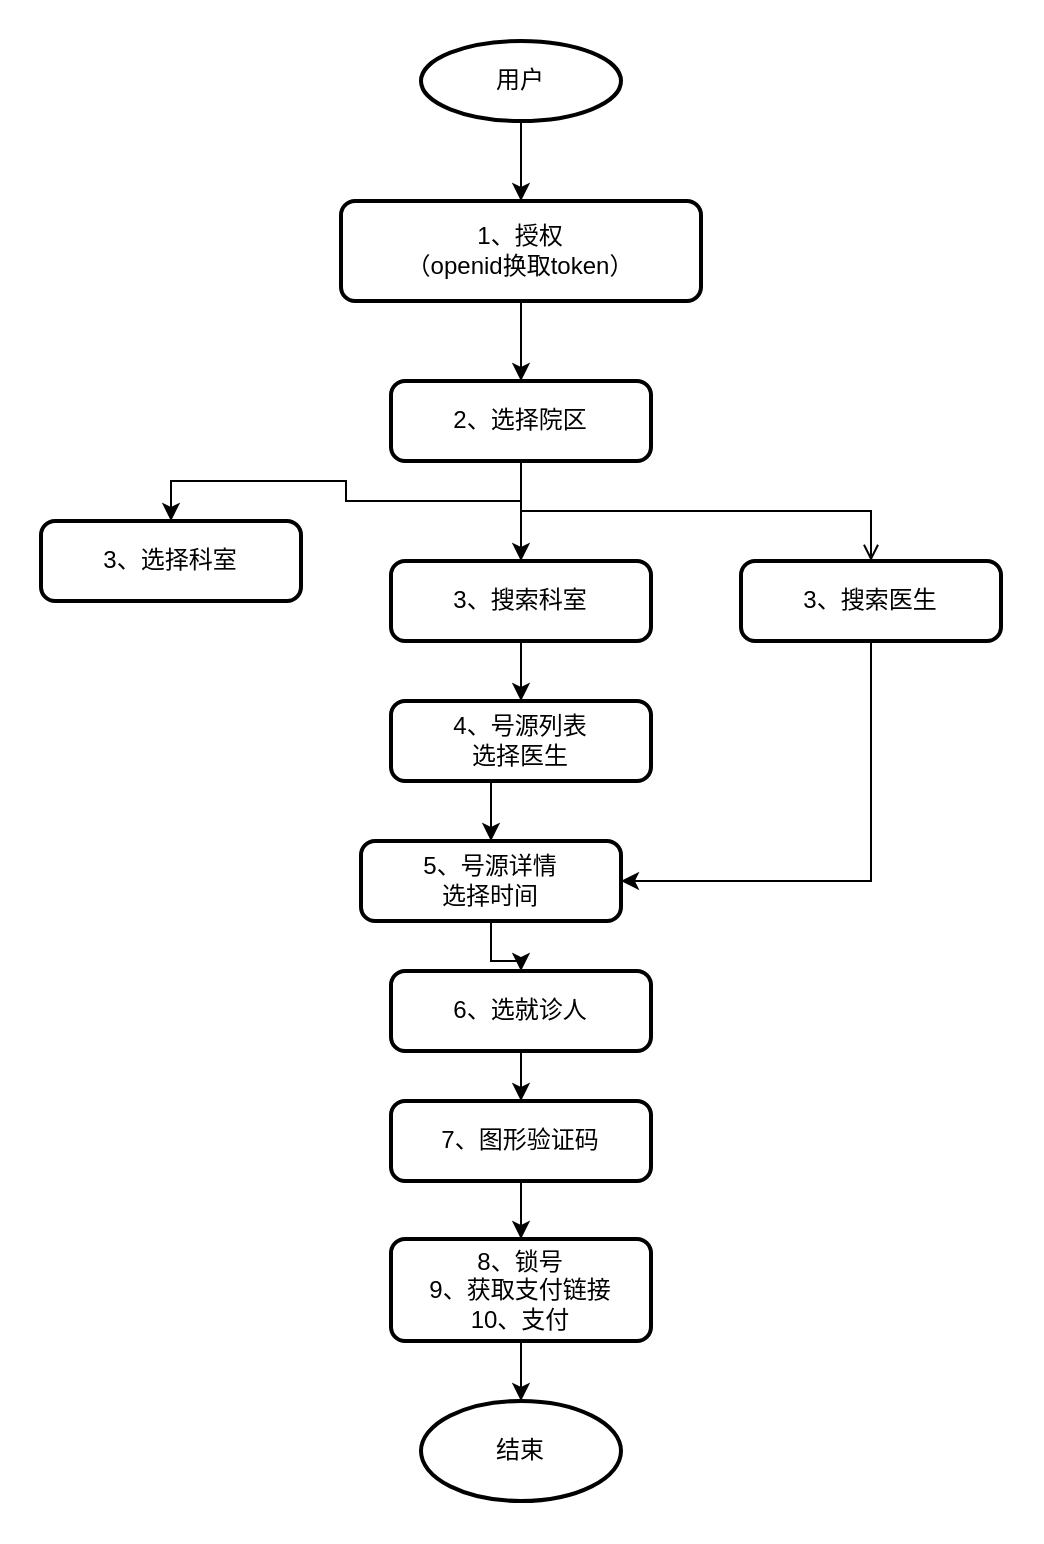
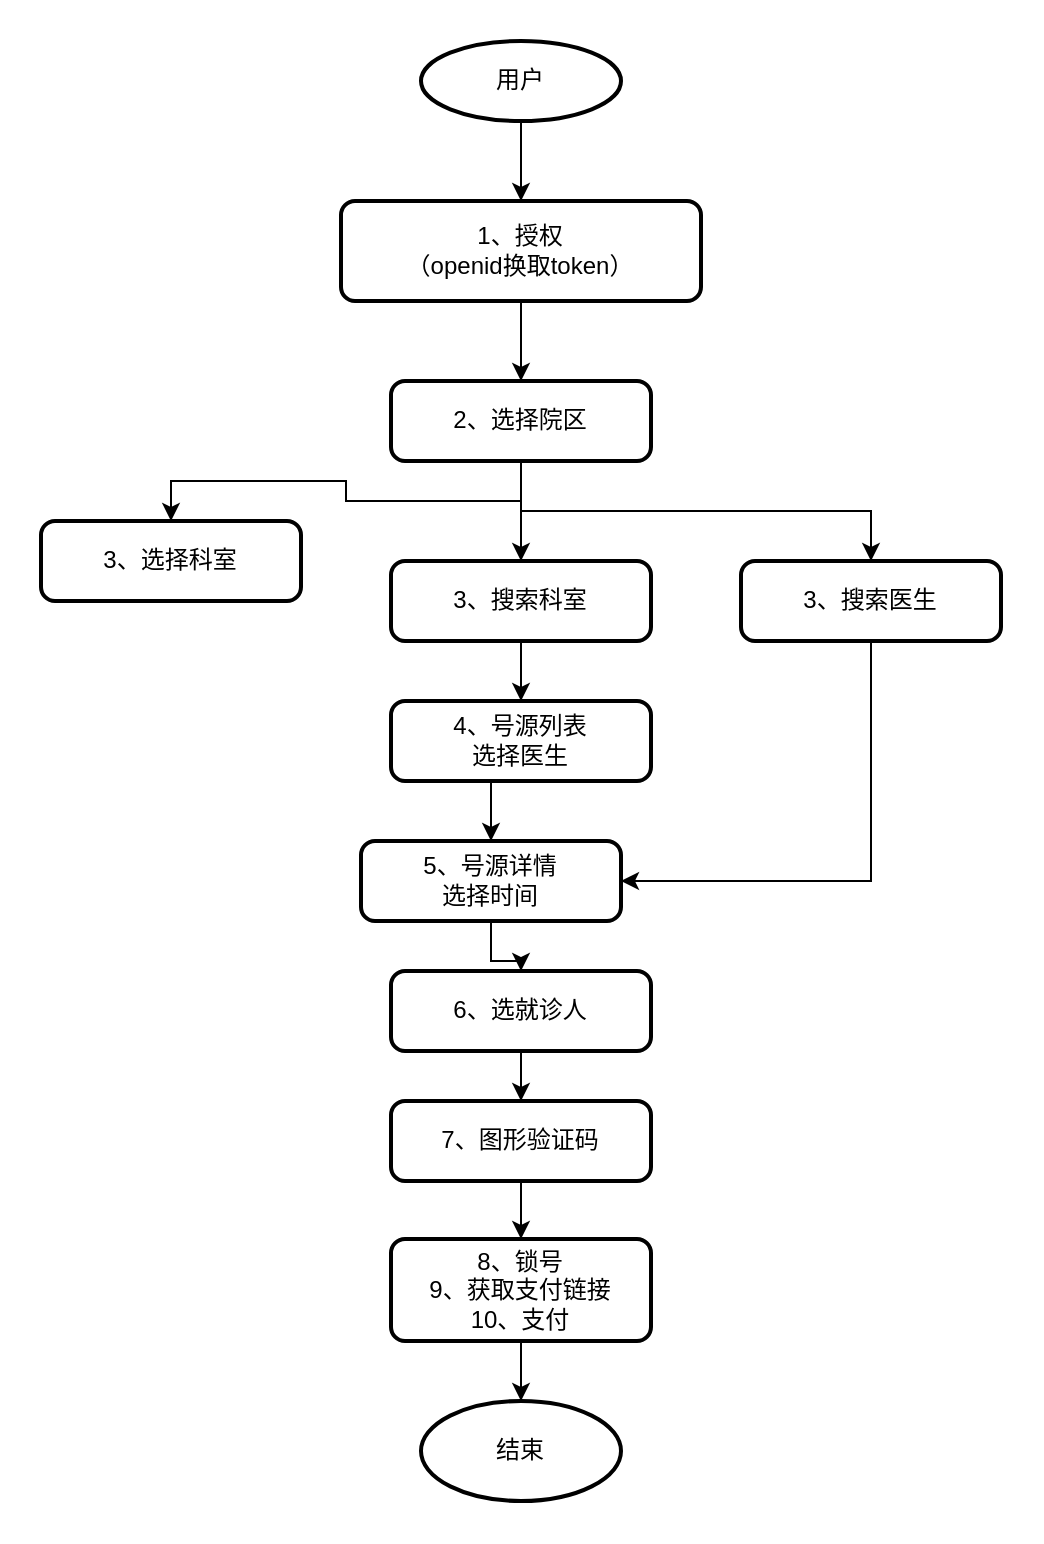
  <mxCell id="0" />
  <mxCell id="1" parent="0" />
  <mxCell id="2" style="edgeStyle=orthogonalEdgeStyle;rounded=0;orthogonalLoop=1;jettySize=auto;html=1;exitX=0.5;exitY=1;exitDx=0;exitDy=0;exitPerimeter=0;entryX=0.5;entryY=0;entryDx=0;entryDy=0;" edge="1" parent="1" source="3" target="5"><mxGeometry relative="1" as="geometry" /></mxCell>
  <mxCell id="3" value="用户" style="strokeWidth=2;html=1;shape=mxgraph.flowchart.start_1;whiteSpace=wrap;" vertex="1" parent="1"><mxGeometry x="210" y="20" width="100" height="40" as="geometry" /></mxCell>
  <mxCell id="4" style="edgeStyle=orthogonalEdgeStyle;rounded=0;orthogonalLoop=1;jettySize=auto;html=1;exitX=0.5;exitY=1;exitDx=0;exitDy=0;entryX=0.5;entryY=0;entryDx=0;entryDy=0;" edge="1" parent="1" source="5" target="9"><mxGeometry relative="1" as="geometry" /></mxCell>
  <mxCell id="5" value="1、授权&lt;br&gt;（openid换取token）" style="rounded=1;whiteSpace=wrap;html=1;absoluteArcSize=1;arcSize=14;strokeWidth=2;" vertex="1" parent="1"><mxGeometry x="170" y="100" width="180" height="50" as="geometry" /></mxCell>
  <mxCell id="6" style="edgeStyle=orthogonalEdgeStyle;rounded=0;orthogonalLoop=1;jettySize=auto;html=1;exitX=0.5;exitY=1;exitDx=0;exitDy=0;entryX=0.5;entryY=0;entryDx=0;entryDy=0;" edge="1" parent="1" source="9" target="11"><mxGeometry relative="1" as="geometry" /></mxCell>
  <mxCell id="7" style="edgeStyle=orthogonalEdgeStyle;rounded=0;orthogonalLoop=1;jettySize=auto;html=1;exitX=0.5;exitY=1;exitDx=0;exitDy=0;entryX=0.5;entryY=0;entryDx=0;entryDy=0;" edge="1" parent="1" source="9" target="12"><mxGeometry relative="1" as="geometry" /></mxCell>
- <mxCell id="8" style="edgeStyle=orthogonalEdgeStyle;rounded=0;orthogonalLoop=1;jettySize=auto;html=1;exitX=0.5;exitY=1;exitDx=0;exitDy=0;entryX=0.5;entryY=0;entryDx=0;entryDy=0;endArrow=open;" edge="1" parent="1" source="9" target="14"><mxGeometry relative="1" as="geometry" /></mxCell>
+ <mxCell id="8" style="edgeStyle=orthogonalEdgeStyle;rounded=0;orthogonalLoop=1;jettySize=auto;html=1;exitX=0.5;exitY=1;exitDx=0;exitDy=0;entryX=0.5;entryY=0;entryDx=0;entryDy=0;" edge="1" parent="1" source="9" target="14"><mxGeometry relative="1" as="geometry" /></mxCell>
  <mxCell id="9" value="2、选择院区" style="rounded=1;whiteSpace=wrap;html=1;absoluteArcSize=1;arcSize=14;strokeWidth=2;" vertex="1" parent="1"><mxGeometry x="195" y="190" width="130" height="40" as="geometry" /></mxCell>
  <mxCell id="10" style="edgeStyle=orthogonalEdgeStyle;rounded=0;orthogonalLoop=1;jettySize=auto;html=1;exitX=0.5;exitY=1;exitDx=0;exitDy=0;entryX=0.5;entryY=0;entryDx=0;entryDy=0;" edge="1" parent="1" source="11" target="16"><mxGeometry relative="1" as="geometry" /></mxCell>
  <mxCell id="11" value="3、搜索科室" style="rounded=1;whiteSpace=wrap;html=1;absoluteArcSize=1;arcSize=14;strokeWidth=2;" vertex="1" parent="1"><mxGeometry x="195" y="280" width="130" height="40" as="geometry" /></mxCell>
  <mxCell id="12" value="3、选择科室" style="rounded=1;whiteSpace=wrap;html=1;absoluteArcSize=1;arcSize=14;strokeWidth=2;" vertex="1" parent="1"><mxGeometry x="20" y="260" width="130" height="40" as="geometry" /></mxCell>
  <mxCell id="13" style="edgeStyle=orthogonalEdgeStyle;rounded=0;orthogonalLoop=1;jettySize=auto;html=1;exitX=0.5;exitY=1;exitDx=0;exitDy=0;entryX=1;entryY=0.5;entryDx=0;entryDy=0;" edge="1" parent="1" source="14" target="18"><mxGeometry relative="1" as="geometry" /></mxCell>
  <mxCell id="14" value="3、搜索医生" style="rounded=1;whiteSpace=wrap;html=1;absoluteArcSize=1;arcSize=14;strokeWidth=2;" vertex="1" parent="1"><mxGeometry x="370" y="280" width="130" height="40" as="geometry" /></mxCell>
  <mxCell id="15" style="edgeStyle=orthogonalEdgeStyle;rounded=0;orthogonalLoop=1;jettySize=auto;html=1;exitX=0.5;exitY=1;exitDx=0;exitDy=0;entryX=0.5;entryY=0;entryDx=0;entryDy=0;" edge="1" parent="1" source="16" target="18"><mxGeometry relative="1" as="geometry" /></mxCell>
  <mxCell id="16" value="4、号源列表&lt;br&gt;选择医生" style="rounded=1;whiteSpace=wrap;html=1;absoluteArcSize=1;arcSize=14;strokeWidth=2;" vertex="1" parent="1"><mxGeometry x="195" y="350" width="130" height="40" as="geometry" /></mxCell>
  <mxCell id="17" style="edgeStyle=orthogonalEdgeStyle;rounded=0;orthogonalLoop=1;jettySize=auto;html=1;exitX=0.5;exitY=1;exitDx=0;exitDy=0;" edge="1" parent="1" source="18" target="20"><mxGeometry relative="1" as="geometry" /></mxCell>
  <mxCell id="18" value="5、号源详情&lt;br&gt;选择时间" style="rounded=1;whiteSpace=wrap;html=1;absoluteArcSize=1;arcSize=14;strokeWidth=2;" vertex="1" parent="1"><mxGeometry x="180" y="420" width="130" height="40" as="geometry" /></mxCell>
  <mxCell id="19" style="edgeStyle=orthogonalEdgeStyle;rounded=0;orthogonalLoop=1;jettySize=auto;html=1;exitX=0.5;exitY=1;exitDx=0;exitDy=0;entryX=0.5;entryY=0;entryDx=0;entryDy=0;" edge="1" parent="1" source="20" target="22"><mxGeometry relative="1" as="geometry" /></mxCell>
  <mxCell id="20" value="6、选就诊人" style="rounded=1;whiteSpace=wrap;html=1;absoluteArcSize=1;arcSize=14;strokeWidth=2;" vertex="1" parent="1"><mxGeometry x="195" y="485" width="130" height="40" as="geometry" /></mxCell>
  <mxCell id="21" style="edgeStyle=orthogonalEdgeStyle;rounded=0;orthogonalLoop=1;jettySize=auto;html=1;exitX=0.5;exitY=1;exitDx=0;exitDy=0;entryX=0.5;entryY=0;entryDx=0;entryDy=0;" edge="1" parent="1" source="22" target="23"><mxGeometry relative="1" as="geometry" /></mxCell>
  <mxCell id="22" value="7、图形验证码" style="rounded=1;whiteSpace=wrap;html=1;absoluteArcSize=1;arcSize=14;strokeWidth=2;" vertex="1" parent="1"><mxGeometry x="195" y="550" width="130" height="40" as="geometry" /></mxCell>
  <mxCell id="23" value="8、锁号&lt;br&gt;9、获取支付链接&lt;br&gt;10、支付" style="rounded=1;whiteSpace=wrap;html=1;absoluteArcSize=1;arcSize=14;strokeWidth=2;" vertex="1" parent="1"><mxGeometry x="195" y="619" width="130" height="51" as="geometry" /></mxCell>
  <mxCell id="24" value="结束" style="strokeWidth=2;html=1;shape=mxgraph.flowchart.start_1;whiteSpace=wrap;" vertex="1" parent="1"><mxGeometry x="210" y="700" width="100" height="50" as="geometry" /></mxCell>
  <mxCell id="25" style="edgeStyle=orthogonalEdgeStyle;rounded=0;orthogonalLoop=1;jettySize=auto;html=1;exitX=0.5;exitY=1;exitDx=0;exitDy=0;entryX=0.5;entryY=0;entryDx=0;entryDy=0;entryPerimeter=0;" edge="1" parent="1" source="23" target="24"><mxGeometry relative="1" as="geometry" /></mxCell>
